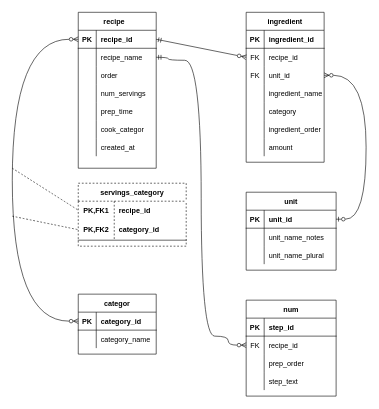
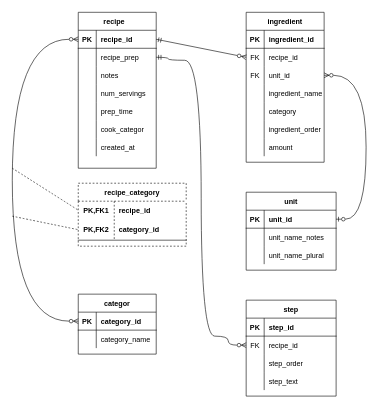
  <mxCell id="0" />
  <mxCell id="1" parent="0" />
  <mxCell id="2" value="recipe   " style="shape=table;startSize=30;container=1;collapsible=1;childLayout=tableLayout;fixedRows=1;rowLines=0;fontStyle=1;align=center;resizeLast=1;" vertex="1" parent="1"><mxGeometry x="130" y="20" width="130" height="260" as="geometry" /></mxCell>
  <mxCell id="3" value="" style="shape=tableRow;horizontal=0;startSize=0;swimlaneHead=0;swimlaneBody=0;fillColor=none;collapsible=0;dropTarget=0;points=[[0,0.5],[1,0.5]];portConstraint=eastwest;top=0;left=0;right=0;bottom=1;" vertex="1" parent="2"><mxGeometry y="30" width="130" height="30" as="geometry" /></mxCell>
  <mxCell id="4" value="PK" style="shape=partialRectangle;connectable=0;fillColor=none;top=0;left=0;bottom=0;right=0;fontStyle=1;overflow=hidden;" vertex="1" parent="3"><mxGeometry width="30" height="30" as="geometry"><mxRectangle width="30" height="30" as="alternateBounds" /></mxGeometry></mxCell>
  <mxCell id="5" value="recipe_id" style="shape=partialRectangle;connectable=0;fillColor=none;top=0;left=0;bottom=0;right=0;align=left;spacingLeft=6;fontStyle=1;overflow=hidden;" vertex="1" parent="3"><mxGeometry x="30" width="100" height="30" as="geometry"><mxRectangle width="100" height="30" as="alternateBounds" /></mxGeometry></mxCell>
  <mxCell id="6" value="" style="shape=tableRow;horizontal=0;startSize=0;swimlaneHead=0;swimlaneBody=0;fillColor=none;collapsible=0;dropTarget=0;points=[[0,0.5],[1,0.5]];portConstraint=eastwest;top=0;left=0;right=0;bottom=0;" vertex="1" parent="2"><mxGeometry y="60" width="130" height="30" as="geometry" /></mxCell>
  <mxCell id="7" value="" style="shape=partialRectangle;connectable=0;fillColor=none;top=0;left=0;bottom=0;right=0;editable=1;overflow=hidden;" vertex="1" parent="6"><mxGeometry width="30" height="30" as="geometry"><mxRectangle width="30" height="30" as="alternateBounds" /></mxGeometry></mxCell>
- <mxCell id="8" value="recipe_name" style="shape=partialRectangle;connectable=0;fillColor=none;top=0;left=0;bottom=0;right=0;align=left;spacingLeft=6;overflow=hidden;" vertex="1" parent="6"><mxGeometry x="30" width="100" height="30" as="geometry"><mxRectangle width="100" height="30" as="alternateBounds" /></mxGeometry></mxCell>
+ <mxCell id="8" value="recipe_prep" style="shape=partialRectangle;connectable=0;fillColor=none;top=0;left=0;bottom=0;right=0;align=left;spacingLeft=6;overflow=hidden;" vertex="1" parent="6"><mxGeometry x="30" width="100" height="30" as="geometry"><mxRectangle width="100" height="30" as="alternateBounds" /></mxGeometry></mxCell>
  <mxCell id="9" value="" style="shape=tableRow;horizontal=0;startSize=0;swimlaneHead=0;swimlaneBody=0;fillColor=none;collapsible=0;dropTarget=0;points=[[0,0.5],[1,0.5]];portConstraint=eastwest;top=0;left=0;right=0;bottom=0;" vertex="1" parent="2"><mxGeometry y="90" width="130" height="30" as="geometry" /></mxCell>
  <mxCell id="10" value="" style="shape=partialRectangle;connectable=0;fillColor=none;top=0;left=0;bottom=0;right=0;editable=1;overflow=hidden;" vertex="1" parent="9"><mxGeometry width="30" height="30" as="geometry"><mxRectangle width="30" height="30" as="alternateBounds" /></mxGeometry></mxCell>
- <mxCell id="11" value="order" style="shape=partialRectangle;connectable=0;fillColor=none;top=0;left=0;bottom=0;right=0;align=left;spacingLeft=6;overflow=hidden;" vertex="1" parent="9"><mxGeometry x="30" width="100" height="30" as="geometry"><mxRectangle width="100" height="30" as="alternateBounds" /></mxGeometry></mxCell>
+ <mxCell id="11" value="notes" style="shape=partialRectangle;connectable=0;fillColor=none;top=0;left=0;bottom=0;right=0;align=left;spacingLeft=6;overflow=hidden;" vertex="1" parent="9"><mxGeometry x="30" width="100" height="30" as="geometry"><mxRectangle width="100" height="30" as="alternateBounds" /></mxGeometry></mxCell>
  <mxCell id="12" value="" style="shape=tableRow;horizontal=0;startSize=0;swimlaneHead=0;swimlaneBody=0;fillColor=none;collapsible=0;dropTarget=0;points=[[0,0.5],[1,0.5]];portConstraint=eastwest;top=0;left=0;right=0;bottom=0;" vertex="1" parent="2"><mxGeometry y="120" width="130" height="30" as="geometry" /></mxCell>
  <mxCell id="13" value="" style="shape=partialRectangle;connectable=0;fillColor=none;top=0;left=0;bottom=0;right=0;editable=1;overflow=hidden;" vertex="1" parent="12"><mxGeometry width="30" height="30" as="geometry"><mxRectangle width="30" height="30" as="alternateBounds" /></mxGeometry></mxCell>
  <mxCell id="14" value="num_servings" style="shape=partialRectangle;connectable=0;fillColor=none;top=0;left=0;bottom=0;right=0;align=left;spacingLeft=6;overflow=hidden;" vertex="1" parent="12"><mxGeometry x="30" width="100" height="30" as="geometry"><mxRectangle width="100" height="30" as="alternateBounds" /></mxGeometry></mxCell>
  <mxCell id="15" style="shape=tableRow;horizontal=0;startSize=0;swimlaneHead=0;swimlaneBody=0;fillColor=none;collapsible=0;dropTarget=0;points=[[0,0.5],[1,0.5]];portConstraint=eastwest;top=0;left=0;right=0;bottom=0;" vertex="1" parent="2"><mxGeometry y="150" width="130" height="30" as="geometry" /></mxCell>
  <mxCell id="16" style="shape=partialRectangle;connectable=0;fillColor=none;top=0;left=0;bottom=0;right=0;editable=1;overflow=hidden;" vertex="1" parent="15"><mxGeometry width="30" height="30" as="geometry"><mxRectangle width="30" height="30" as="alternateBounds" /></mxGeometry></mxCell>
  <mxCell id="17" value="prep_time" style="shape=partialRectangle;connectable=0;fillColor=none;top=0;left=0;bottom=0;right=0;align=left;spacingLeft=6;overflow=hidden;" vertex="1" parent="15"><mxGeometry x="30" width="100" height="30" as="geometry"><mxRectangle width="100" height="30" as="alternateBounds" /></mxGeometry></mxCell>
  <mxCell id="18" style="shape=tableRow;horizontal=0;startSize=0;swimlaneHead=0;swimlaneBody=0;fillColor=none;collapsible=0;dropTarget=0;points=[[0,0.5],[1,0.5]];portConstraint=eastwest;top=0;left=0;right=0;bottom=0;" vertex="1" parent="2"><mxGeometry y="180" width="130" height="30" as="geometry" /></mxCell>
  <mxCell id="19" style="shape=partialRectangle;connectable=0;fillColor=none;top=0;left=0;bottom=0;right=0;editable=1;overflow=hidden;" vertex="1" parent="18"><mxGeometry width="30" height="30" as="geometry"><mxRectangle width="30" height="30" as="alternateBounds" /></mxGeometry></mxCell>
  <mxCell id="20" value="cook_categor" style="shape=partialRectangle;connectable=0;fillColor=none;top=0;left=0;bottom=0;right=0;align=left;spacingLeft=6;overflow=hidden;" vertex="1" parent="18"><mxGeometry x="30" width="100" height="30" as="geometry"><mxRectangle width="100" height="30" as="alternateBounds" /></mxGeometry></mxCell>
  <mxCell id="21" style="shape=tableRow;horizontal=0;startSize=0;swimlaneHead=0;swimlaneBody=0;fillColor=none;collapsible=0;dropTarget=0;points=[[0,0.5],[1,0.5]];portConstraint=eastwest;top=0;left=0;right=0;bottom=0;" vertex="1" parent="2"><mxGeometry y="210" width="130" height="30" as="geometry" /></mxCell>
  <mxCell id="22" style="shape=partialRectangle;connectable=0;fillColor=none;top=0;left=0;bottom=0;right=0;editable=1;overflow=hidden;" vertex="1" parent="21"><mxGeometry width="30" height="30" as="geometry"><mxRectangle width="30" height="30" as="alternateBounds" /></mxGeometry></mxCell>
  <mxCell id="23" value="created_at" style="shape=partialRectangle;connectable=0;fillColor=none;top=0;left=0;bottom=0;right=0;align=left;spacingLeft=6;overflow=hidden;" vertex="1" parent="21"><mxGeometry x="30" width="100" height="30" as="geometry"><mxRectangle width="100" height="30" as="alternateBounds" /></mxGeometry></mxCell>
  <mxCell id="24" value="ingredient" style="shape=table;startSize=30;container=1;collapsible=1;childLayout=tableLayout;fixedRows=1;rowLines=0;fontStyle=1;align=center;resizeLast=1;" vertex="1" parent="1"><mxGeometry x="410" y="20" width="130" height="250" as="geometry" /></mxCell>
  <mxCell id="25" value="" style="shape=tableRow;horizontal=0;startSize=0;swimlaneHead=0;swimlaneBody=0;fillColor=none;collapsible=0;dropTarget=0;points=[[0,0.5],[1,0.5]];portConstraint=eastwest;top=0;left=0;right=0;bottom=1;" vertex="1" parent="24"><mxGeometry y="30" width="130" height="30" as="geometry" /></mxCell>
  <mxCell id="26" value="PK" style="shape=partialRectangle;connectable=0;fillColor=none;top=0;left=0;bottom=0;right=0;fontStyle=1;overflow=hidden;" vertex="1" parent="25"><mxGeometry width="30" height="30" as="geometry"><mxRectangle width="30" height="30" as="alternateBounds" /></mxGeometry></mxCell>
  <mxCell id="27" value="ingredient_id" style="shape=partialRectangle;connectable=0;fillColor=none;top=0;left=0;bottom=0;right=0;align=left;spacingLeft=6;fontStyle=1;overflow=hidden;" vertex="1" parent="25"><mxGeometry x="30" width="100" height="30" as="geometry"><mxRectangle width="100" height="30" as="alternateBounds" /></mxGeometry></mxCell>
  <mxCell id="28" value="" style="shape=tableRow;horizontal=0;startSize=0;swimlaneHead=0;swimlaneBody=0;fillColor=none;collapsible=0;dropTarget=0;points=[[0,0.5],[1,0.5]];portConstraint=eastwest;top=0;left=0;right=0;bottom=0;" vertex="1" parent="24"><mxGeometry y="60" width="130" height="30" as="geometry" /></mxCell>
  <mxCell id="29" value="FK" style="shape=partialRectangle;connectable=0;fillColor=none;top=0;left=0;bottom=0;right=0;editable=1;overflow=hidden;" vertex="1" parent="28"><mxGeometry width="30" height="30" as="geometry"><mxRectangle width="30" height="30" as="alternateBounds" /></mxGeometry></mxCell>
  <mxCell id="30" value="recipe_id" style="shape=partialRectangle;connectable=0;fillColor=none;top=0;left=0;bottom=0;right=0;align=left;spacingLeft=6;overflow=hidden;" vertex="1" parent="28"><mxGeometry x="30" width="100" height="30" as="geometry"><mxRectangle width="100" height="30" as="alternateBounds" /></mxGeometry></mxCell>
  <mxCell id="31" value="" style="shape=tableRow;horizontal=0;startSize=0;swimlaneHead=0;swimlaneBody=0;fillColor=none;collapsible=0;dropTarget=0;points=[[0,0.5],[1,0.5]];portConstraint=eastwest;top=0;left=0;right=0;bottom=0;" vertex="1" parent="24"><mxGeometry y="90" width="130" height="30" as="geometry" /></mxCell>
  <mxCell id="32" value="FK" style="shape=partialRectangle;connectable=0;fillColor=none;top=0;left=0;bottom=0;right=0;editable=1;overflow=hidden;" vertex="1" parent="31"><mxGeometry width="30" height="30" as="geometry"><mxRectangle width="30" height="30" as="alternateBounds" /></mxGeometry></mxCell>
  <mxCell id="33" value="unit_id" style="shape=partialRectangle;connectable=0;fillColor=none;top=0;left=0;bottom=0;right=0;align=left;spacingLeft=6;overflow=hidden;" vertex="1" parent="31"><mxGeometry x="30" width="100" height="30" as="geometry"><mxRectangle width="100" height="30" as="alternateBounds" /></mxGeometry></mxCell>
  <mxCell id="34" value="" style="shape=tableRow;horizontal=0;startSize=0;swimlaneHead=0;swimlaneBody=0;fillColor=none;collapsible=0;dropTarget=0;points=[[0,0.5],[1,0.5]];portConstraint=eastwest;top=0;left=0;right=0;bottom=0;" vertex="1" parent="24"><mxGeometry y="120" width="130" height="30" as="geometry" /></mxCell>
  <mxCell id="35" value="" style="shape=partialRectangle;connectable=0;fillColor=none;top=0;left=0;bottom=0;right=0;editable=1;overflow=hidden;" vertex="1" parent="34"><mxGeometry width="30" height="30" as="geometry"><mxRectangle width="30" height="30" as="alternateBounds" /></mxGeometry></mxCell>
  <mxCell id="36" value="ingredient_name" style="shape=partialRectangle;connectable=0;fillColor=none;top=0;left=0;bottom=0;right=0;align=left;spacingLeft=6;overflow=hidden;" vertex="1" parent="34"><mxGeometry x="30" width="100" height="30" as="geometry"><mxRectangle width="100" height="30" as="alternateBounds" /></mxGeometry></mxCell>
  <mxCell id="37" style="shape=tableRow;horizontal=0;startSize=0;swimlaneHead=0;swimlaneBody=0;fillColor=none;collapsible=0;dropTarget=0;points=[[0,0.5],[1,0.5]];portConstraint=eastwest;top=0;left=0;right=0;bottom=0;" vertex="1" parent="24"><mxGeometry y="150" width="130" height="30" as="geometry" /></mxCell>
  <mxCell id="38" style="shape=partialRectangle;connectable=0;fillColor=none;top=0;left=0;bottom=0;right=0;editable=1;overflow=hidden;" vertex="1" parent="37"><mxGeometry width="30" height="30" as="geometry"><mxRectangle width="30" height="30" as="alternateBounds" /></mxGeometry></mxCell>
  <mxCell id="39" value="category" style="shape=partialRectangle;connectable=0;fillColor=none;top=0;left=0;bottom=0;right=0;align=left;spacingLeft=6;overflow=hidden;" vertex="1" parent="37"><mxGeometry x="30" width="100" height="30" as="geometry"><mxRectangle width="100" height="30" as="alternateBounds" /></mxGeometry></mxCell>
  <mxCell id="40" style="shape=tableRow;horizontal=0;startSize=0;swimlaneHead=0;swimlaneBody=0;fillColor=none;collapsible=0;dropTarget=0;points=[[0,0.5],[1,0.5]];portConstraint=eastwest;top=0;left=0;right=0;bottom=0;" vertex="1" parent="24"><mxGeometry y="180" width="130" height="30" as="geometry" /></mxCell>
  <mxCell id="41" style="shape=partialRectangle;connectable=0;fillColor=none;top=0;left=0;bottom=0;right=0;editable=1;overflow=hidden;" vertex="1" parent="40"><mxGeometry width="30" height="30" as="geometry"><mxRectangle width="30" height="30" as="alternateBounds" /></mxGeometry></mxCell>
  <mxCell id="42" value="ingredient_order" style="shape=partialRectangle;connectable=0;fillColor=none;top=0;left=0;bottom=0;right=0;align=left;spacingLeft=6;overflow=hidden;" vertex="1" parent="40"><mxGeometry x="30" width="100" height="30" as="geometry"><mxRectangle width="100" height="30" as="alternateBounds" /></mxGeometry></mxCell>
  <mxCell id="43" style="shape=tableRow;horizontal=0;startSize=0;swimlaneHead=0;swimlaneBody=0;fillColor=none;collapsible=0;dropTarget=0;points=[[0,0.5],[1,0.5]];portConstraint=eastwest;top=0;left=0;right=0;bottom=0;" vertex="1" parent="24"><mxGeometry y="210" width="130" height="30" as="geometry" /></mxCell>
  <mxCell id="44" style="shape=partialRectangle;connectable=0;fillColor=none;top=0;left=0;bottom=0;right=0;editable=1;overflow=hidden;" vertex="1" parent="43"><mxGeometry width="30" height="30" as="geometry"><mxRectangle width="30" height="30" as="alternateBounds" /></mxGeometry></mxCell>
  <mxCell id="45" value="amount" style="shape=partialRectangle;connectable=0;fillColor=none;top=0;left=0;bottom=0;right=0;align=left;spacingLeft=6;overflow=hidden;" vertex="1" parent="43"><mxGeometry x="30" width="100" height="30" as="geometry"><mxRectangle width="100" height="30" as="alternateBounds" /></mxGeometry></mxCell>
  <mxCell id="46" value="unit" style="shape=table;startSize=30;container=1;collapsible=1;childLayout=tableLayout;fixedRows=1;rowLines=0;fontStyle=1;align=center;resizeLast=1;" vertex="1" parent="1"><mxGeometry x="410" y="320" width="150" height="130" as="geometry" /></mxCell>
  <mxCell id="47" value="" style="shape=tableRow;horizontal=0;startSize=0;swimlaneHead=0;swimlaneBody=0;fillColor=none;collapsible=0;dropTarget=0;points=[[0,0.5],[1,0.5]];portConstraint=eastwest;top=0;left=0;right=0;bottom=1;" vertex="1" parent="46"><mxGeometry y="30" width="150" height="30" as="geometry" /></mxCell>
  <mxCell id="48" value="PK" style="shape=partialRectangle;connectable=0;fillColor=none;top=0;left=0;bottom=0;right=0;fontStyle=1;overflow=hidden;" vertex="1" parent="47"><mxGeometry width="30" height="30" as="geometry"><mxRectangle width="30" height="30" as="alternateBounds" /></mxGeometry></mxCell>
  <mxCell id="49" value="unit_id" style="shape=partialRectangle;connectable=0;fillColor=none;top=0;left=0;bottom=0;right=0;align=left;spacingLeft=6;fontStyle=1;overflow=hidden;" vertex="1" parent="47"><mxGeometry x="30" width="120" height="30" as="geometry"><mxRectangle width="120" height="30" as="alternateBounds" /></mxGeometry></mxCell>
  <mxCell id="50" value="" style="shape=tableRow;horizontal=0;startSize=0;swimlaneHead=0;swimlaneBody=0;fillColor=none;collapsible=0;dropTarget=0;points=[[0,0.5],[1,0.5]];portConstraint=eastwest;top=0;left=0;right=0;bottom=0;" vertex="1" parent="46"><mxGeometry y="60" width="150" height="30" as="geometry" /></mxCell>
  <mxCell id="51" value="" style="shape=partialRectangle;connectable=0;fillColor=none;top=0;left=0;bottom=0;right=0;editable=1;overflow=hidden;" vertex="1" parent="50"><mxGeometry width="30" height="30" as="geometry"><mxRectangle width="30" height="30" as="alternateBounds" /></mxGeometry></mxCell>
  <mxCell id="52" value="unit_name_notes" style="shape=partialRectangle;connectable=0;fillColor=none;top=0;left=0;bottom=0;right=0;align=left;spacingLeft=6;overflow=hidden;" vertex="1" parent="50"><mxGeometry x="30" width="120" height="30" as="geometry"><mxRectangle width="120" height="30" as="alternateBounds" /></mxGeometry></mxCell>
  <mxCell id="53" value="" style="shape=tableRow;horizontal=0;startSize=0;swimlaneHead=0;swimlaneBody=0;fillColor=none;collapsible=0;dropTarget=0;points=[[0,0.5],[1,0.5]];portConstraint=eastwest;top=0;left=0;right=0;bottom=0;" vertex="1" parent="46"><mxGeometry y="90" width="150" height="30" as="geometry" /></mxCell>
  <mxCell id="54" value="" style="shape=partialRectangle;connectable=0;fillColor=none;top=0;left=0;bottom=0;right=0;editable=1;overflow=hidden;" vertex="1" parent="53"><mxGeometry width="30" height="30" as="geometry"><mxRectangle width="30" height="30" as="alternateBounds" /></mxGeometry></mxCell>
  <mxCell id="55" value="unit_name_plural" style="shape=partialRectangle;connectable=0;fillColor=none;top=0;left=0;bottom=0;right=0;align=left;spacingLeft=6;overflow=hidden;" vertex="1" parent="53"><mxGeometry x="30" width="120" height="30" as="geometry"><mxRectangle width="120" height="30" as="alternateBounds" /></mxGeometry></mxCell>
- <mxCell id="56" value="num" style="shape=table;startSize=30;container=1;collapsible=1;childLayout=tableLayout;fixedRows=1;rowLines=0;fontStyle=1;align=center;resizeLast=1;" vertex="1" parent="1"><mxGeometry x="410" y="500" width="150" height="160" as="geometry" /></mxCell>
+ <mxCell id="56" value="step" style="shape=table;startSize=30;container=1;collapsible=1;childLayout=tableLayout;fixedRows=1;rowLines=0;fontStyle=1;align=center;resizeLast=1;" vertex="1" parent="1"><mxGeometry x="410" y="500" width="150" height="160" as="geometry" /></mxCell>
  <mxCell id="57" value="" style="shape=tableRow;horizontal=0;startSize=0;swimlaneHead=0;swimlaneBody=0;fillColor=none;collapsible=0;dropTarget=0;points=[[0,0.5],[1,0.5]];portConstraint=eastwest;top=0;left=0;right=0;bottom=1;" vertex="1" parent="56"><mxGeometry y="30" width="150" height="30" as="geometry" /></mxCell>
  <mxCell id="58" value="PK" style="shape=partialRectangle;connectable=0;fillColor=none;top=0;left=0;bottom=0;right=0;fontStyle=1;overflow=hidden;" vertex="1" parent="57"><mxGeometry width="30" height="30" as="geometry"><mxRectangle width="30" height="30" as="alternateBounds" /></mxGeometry></mxCell>
  <mxCell id="59" value="step_id" style="shape=partialRectangle;connectable=0;fillColor=none;top=0;left=0;bottom=0;right=0;align=left;spacingLeft=6;fontStyle=1;overflow=hidden;" vertex="1" parent="57"><mxGeometry x="30" width="120" height="30" as="geometry"><mxRectangle width="120" height="30" as="alternateBounds" /></mxGeometry></mxCell>
  <mxCell id="60" value="" style="shape=tableRow;horizontal=0;startSize=0;swimlaneHead=0;swimlaneBody=0;fillColor=none;collapsible=0;dropTarget=0;points=[[0,0.5],[1,0.5]];portConstraint=eastwest;top=0;left=0;right=0;bottom=0;" vertex="1" parent="56"><mxGeometry y="60" width="150" height="30" as="geometry" /></mxCell>
  <mxCell id="61" value="FK" style="shape=partialRectangle;connectable=0;fillColor=none;top=0;left=0;bottom=0;right=0;editable=1;overflow=hidden;" vertex="1" parent="60"><mxGeometry width="30" height="30" as="geometry"><mxRectangle width="30" height="30" as="alternateBounds" /></mxGeometry></mxCell>
  <mxCell id="62" value="recipe_id" style="shape=partialRectangle;connectable=0;fillColor=none;top=0;left=0;bottom=0;right=0;align=left;spacingLeft=6;overflow=hidden;" vertex="1" parent="60"><mxGeometry x="30" width="120" height="30" as="geometry"><mxRectangle width="120" height="30" as="alternateBounds" /></mxGeometry></mxCell>
  <mxCell id="63" value="" style="shape=tableRow;horizontal=0;startSize=0;swimlaneHead=0;swimlaneBody=0;fillColor=none;collapsible=0;dropTarget=0;points=[[0,0.5],[1,0.5]];portConstraint=eastwest;top=0;left=0;right=0;bottom=0;" vertex="1" parent="56"><mxGeometry y="90" width="150" height="30" as="geometry" /></mxCell>
  <mxCell id="64" value="" style="shape=partialRectangle;connectable=0;fillColor=none;top=0;left=0;bottom=0;right=0;editable=1;overflow=hidden;" vertex="1" parent="63"><mxGeometry width="30" height="30" as="geometry"><mxRectangle width="30" height="30" as="alternateBounds" /></mxGeometry></mxCell>
- <mxCell id="65" value="prep_order" style="shape=partialRectangle;connectable=0;fillColor=none;top=0;left=0;bottom=0;right=0;align=left;spacingLeft=6;overflow=hidden;" vertex="1" parent="63"><mxGeometry x="30" width="120" height="30" as="geometry"><mxRectangle width="120" height="30" as="alternateBounds" /></mxGeometry></mxCell>
+ <mxCell id="65" value="step_order" style="shape=partialRectangle;connectable=0;fillColor=none;top=0;left=0;bottom=0;right=0;align=left;spacingLeft=6;overflow=hidden;" vertex="1" parent="63"><mxGeometry x="30" width="120" height="30" as="geometry"><mxRectangle width="120" height="30" as="alternateBounds" /></mxGeometry></mxCell>
  <mxCell id="66" value="" style="shape=tableRow;horizontal=0;startSize=0;swimlaneHead=0;swimlaneBody=0;fillColor=none;collapsible=0;dropTarget=0;points=[[0,0.5],[1,0.5]];portConstraint=eastwest;top=0;left=0;right=0;bottom=0;" vertex="1" parent="56"><mxGeometry y="120" width="150" height="30" as="geometry" /></mxCell>
  <mxCell id="67" value="" style="shape=partialRectangle;connectable=0;fillColor=none;top=0;left=0;bottom=0;right=0;editable=1;overflow=hidden;" vertex="1" parent="66"><mxGeometry width="30" height="30" as="geometry"><mxRectangle width="30" height="30" as="alternateBounds" /></mxGeometry></mxCell>
  <mxCell id="68" value="step_text" style="shape=partialRectangle;connectable=0;fillColor=none;top=0;left=0;bottom=0;right=0;align=left;spacingLeft=6;overflow=hidden;" vertex="1" parent="66"><mxGeometry x="30" width="120" height="30" as="geometry"><mxRectangle width="120" height="30" as="alternateBounds" /></mxGeometry></mxCell>
  <mxCell id="69" value="categor" style="shape=table;startSize=30;container=1;collapsible=1;childLayout=tableLayout;fixedRows=1;rowLines=0;fontStyle=1;align=center;resizeLast=1;" vertex="1" parent="1"><mxGeometry x="130" y="490" width="130" height="100" as="geometry" /></mxCell>
  <mxCell id="70" value="" style="shape=tableRow;horizontal=0;startSize=0;swimlaneHead=0;swimlaneBody=0;fillColor=none;collapsible=0;dropTarget=0;points=[[0,0.5],[1,0.5]];portConstraint=eastwest;top=0;left=0;right=0;bottom=1;" vertex="1" parent="69"><mxGeometry y="30" width="130" height="30" as="geometry" /></mxCell>
  <mxCell id="71" value="PK" style="shape=partialRectangle;connectable=0;fillColor=none;top=0;left=0;bottom=0;right=0;fontStyle=1;overflow=hidden;" vertex="1" parent="70"><mxGeometry width="30" height="30" as="geometry"><mxRectangle width="30" height="30" as="alternateBounds" /></mxGeometry></mxCell>
  <mxCell id="72" value="category_id" style="shape=partialRectangle;connectable=0;fillColor=none;top=0;left=0;bottom=0;right=0;align=left;spacingLeft=6;fontStyle=1;overflow=hidden;" vertex="1" parent="70"><mxGeometry x="30" width="100" height="30" as="geometry"><mxRectangle width="100" height="30" as="alternateBounds" /></mxGeometry></mxCell>
  <mxCell id="73" value="" style="shape=tableRow;horizontal=0;startSize=0;swimlaneHead=0;swimlaneBody=0;fillColor=none;collapsible=0;dropTarget=0;points=[[0,0.5],[1,0.5]];portConstraint=eastwest;top=0;left=0;right=0;bottom=0;" vertex="1" parent="69"><mxGeometry y="60" width="130" height="30" as="geometry" /></mxCell>
  <mxCell id="74" value="" style="shape=partialRectangle;connectable=0;fillColor=none;top=0;left=0;bottom=0;right=0;editable=1;overflow=hidden;" vertex="1" parent="73"><mxGeometry width="30" height="30" as="geometry"><mxRectangle width="30" height="30" as="alternateBounds" /></mxGeometry></mxCell>
  <mxCell id="75" value="category_name" style="shape=partialRectangle;connectable=0;fillColor=none;top=0;left=0;bottom=0;right=0;align=left;spacingLeft=6;overflow=hidden;" vertex="1" parent="73"><mxGeometry x="30" width="100" height="30" as="geometry"><mxRectangle width="100" height="30" as="alternateBounds" /></mxGeometry></mxCell>
- <mxCell id="76" value="servings_category" style="shape=table;startSize=30;container=1;collapsible=1;childLayout=tableLayout;fixedRows=1;rowLines=0;fontStyle=1;align=center;resizeLast=1;dashed=1;" vertex="1" parent="1"><mxGeometry x="130" y="305" width="180" height="105" as="geometry" /></mxCell>
+ <mxCell id="76" value="recipe_category" style="shape=table;startSize=30;container=1;collapsible=1;childLayout=tableLayout;fixedRows=1;rowLines=0;fontStyle=1;align=center;resizeLast=1;dashed=1;" vertex="1" parent="1"><mxGeometry x="130" y="305" width="180" height="105" as="geometry" /></mxCell>
  <mxCell id="77" value="" style="shape=tableRow;horizontal=0;startSize=0;swimlaneHead=0;swimlaneBody=0;fillColor=none;collapsible=0;dropTarget=0;points=[[0,0.5],[1,0.5]];portConstraint=eastwest;top=0;left=0;right=0;bottom=0;" vertex="1" parent="76"><mxGeometry y="30" width="180" height="30" as="geometry" /></mxCell>
  <mxCell id="78" value="PK,FK1" style="shape=partialRectangle;connectable=0;fillColor=none;top=0;left=0;bottom=0;right=0;fontStyle=1;overflow=hidden;" vertex="1" parent="77"><mxGeometry width="60" height="30" as="geometry"><mxRectangle width="60" height="30" as="alternateBounds" /></mxGeometry></mxCell>
  <mxCell id="79" value="recipe_id" style="shape=partialRectangle;connectable=0;fillColor=none;top=0;left=0;bottom=0;right=0;align=left;spacingLeft=6;fontStyle=1;overflow=hidden;" vertex="1" parent="77"><mxGeometry x="60" width="120" height="30" as="geometry"><mxRectangle width="120" height="30" as="alternateBounds" /></mxGeometry></mxCell>
  <mxCell id="80" value="" style="shape=tableRow;horizontal=0;startSize=0;swimlaneHead=0;swimlaneBody=0;fillColor=none;collapsible=0;dropTarget=0;points=[[0,0.5],[1,0.5]];portConstraint=eastwest;top=0;left=0;right=0;bottom=1;" vertex="1" parent="76"><mxGeometry y="60" width="180" height="35" as="geometry" /></mxCell>
  <mxCell id="81" value="PK,FK2" style="shape=partialRectangle;connectable=0;fillColor=none;top=0;left=0;bottom=0;right=0;fontStyle=1;overflow=hidden;" vertex="1" parent="80"><mxGeometry width="60" height="35" as="geometry"><mxRectangle width="60" height="35" as="alternateBounds" /></mxGeometry></mxCell>
  <mxCell id="82" value="category_id" style="shape=partialRectangle;connectable=0;fillColor=none;top=0;left=0;bottom=0;right=0;align=left;spacingLeft=6;fontStyle=1;overflow=hidden;" vertex="1" parent="80"><mxGeometry x="60" width="120" height="35" as="geometry"><mxRectangle width="120" height="35" as="alternateBounds" /></mxGeometry></mxCell>
  <mxCell id="83" value="" style="endArrow=ERzeroToMany;html=1;rounded=0;exitX=1;exitY=0.5;exitDx=0;exitDy=0;entryX=0;entryY=0.5;entryDx=0;entryDy=0;startArrow=ERmandOne;startFill=0;endFill=0;" edge="1" parent="1" source="3" target="28"><mxGeometry relative="1" as="geometry"><mxPoint x="290" y="340" as="sourcePoint" /><mxPoint x="450" y="340" as="targetPoint" /></mxGeometry></mxCell>
  <mxCell id="84" value="" style="endArrow=ERzeroToMany;html=1;rounded=0;entryX=0;entryY=0.5;entryDx=0;entryDy=0;exitX=0;exitY=0.5;exitDx=0;exitDy=0;edgeStyle=orthogonalEdgeStyle;curved=1;startArrow=ERzeroToMany;startFill=0;endFill=0;" edge="1" parent="1" source="70" target="3"><mxGeometry relative="1" as="geometry"><mxPoint y="110" as="sourcePoint" x="-50" /><mxPoint x="110" y="110" as="targetPoint" /><Array as="points"><mxPoint x="20" y="535" /><mxPoint x="20" y="65" /></Array></mxGeometry></mxCell>
  <mxCell id="85" value="" style="endArrow=ERzeroToMany;html=1;rounded=0;curved=1;elbow=vertical;exitX=1;exitY=0.5;exitDx=0;exitDy=0;entryX=0;entryY=0.5;entryDx=0;entryDy=0;startArrow=ERmandOne;startFill=0;endFill=0;edgeStyle=orthogonalEdgeStyle;" edge="1" parent="1" source="6" target="60"><mxGeometry relative="1" as="geometry"><mxPoint x="520" y="290" as="sourcePoint" /><mxPoint x="680" y="290" as="targetPoint" /><Array as="points"><mxPoint x="280" y="95" /><mxPoint x="280" y="100" /><mxPoint x="335" y="100" /><mxPoint x="335" y="560" /><mxPoint x="380" y="560" /><mxPoint x="380" y="575" /></Array></mxGeometry></mxCell>
  <mxCell id="86" value="" style="endArrow=none;html=1;rounded=0;curved=1;elbow=vertical;entryX=0;entryY=0.5;entryDx=0;entryDy=0;dashed=1;" edge="1" parent="1" target="77"><mxGeometry relative="1" as="geometry"><mxPoint x="20" y="280" as="sourcePoint" /><mxPoint x="160" y="260" as="targetPoint" /></mxGeometry></mxCell>
  <mxCell id="87" value="" style="endArrow=none;html=1;rounded=0;curved=1;elbow=vertical;entryX=0;entryY=0.5;entryDx=0;entryDy=0;dashed=1;" edge="1" parent="1" target="80"><mxGeometry relative="1" as="geometry"><mxPoint x="20" y="360" as="sourcePoint" /><mxPoint x="140" y="450" as="targetPoint" /></mxGeometry></mxCell>
  <mxCell id="88" value="" style="endArrow=ERzeroToOne;html=1;rounded=0;elbow=vertical;exitX=1;exitY=0.5;exitDx=0;exitDy=0;entryX=1;entryY=0.5;entryDx=0;entryDy=0;edgeStyle=orthogonalEdgeStyle;curved=1;endFill=0;startArrow=ERzeroToMany;startFill=0;" edge="1" parent="1" source="31" target="47"><mxGeometry relative="1" as="geometry"><mxPoint x="550" y="280" as="sourcePoint" /><mxPoint x="710" y="280" as="targetPoint" /><Array as="points"><mxPoint x="610" y="125" /><mxPoint x="610" y="365" /></Array></mxGeometry></mxCell>
